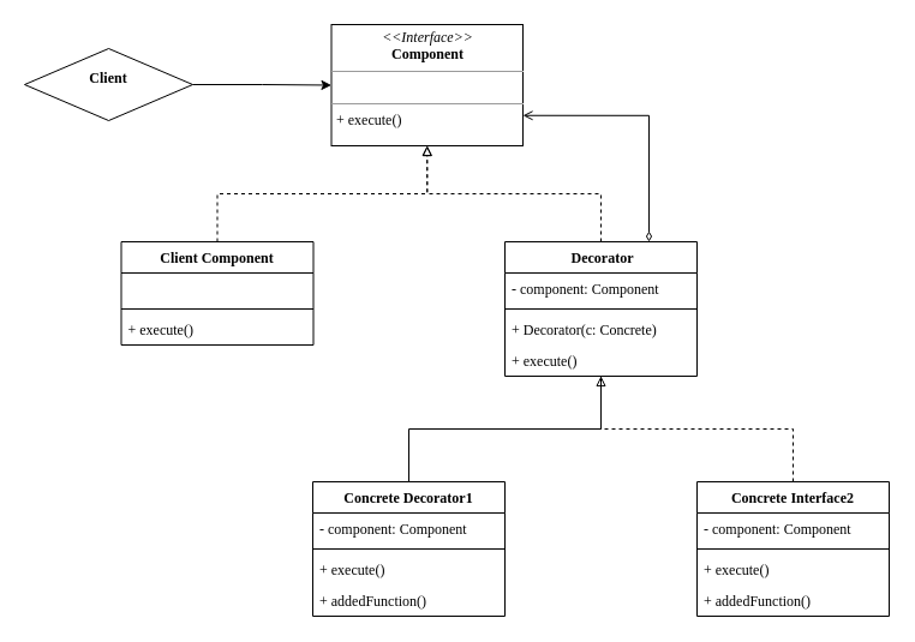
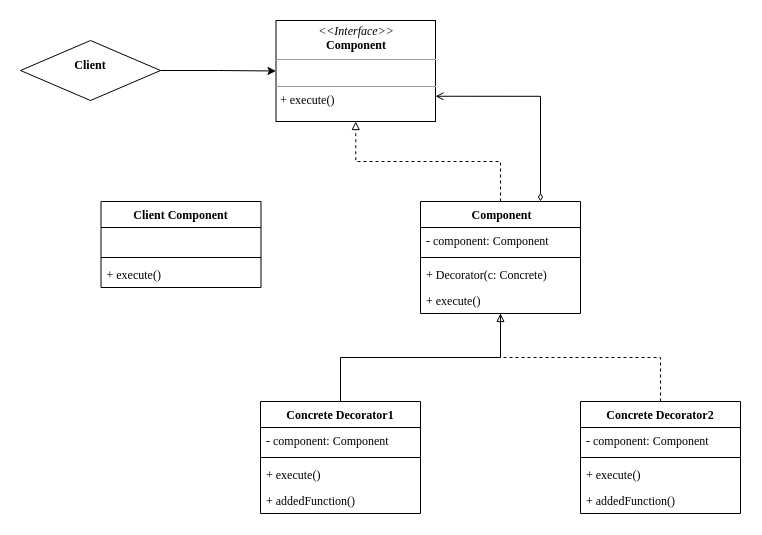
  <mxCell id="0" />
  <mxCell id="1" parent="0" />
  <mxCell id="2" style="edgeStyle=orthogonalEdgeStyle;rounded=0;orthogonalLoop=1;jettySize=auto;html=1;exitX=1;exitY=0.5;exitDx=0;exitDy=0;fontFamily=Times New Roman;" edge="1" parent="1" source="3" target="14"><mxGeometry relative="1" as="geometry" /></mxCell>
  <mxCell id="3" value="&lt;p style=&quot;margin: 0px ; margin-top: 4px ; text-align: center&quot;&gt;&lt;br&gt;&lt;b&gt;Client&lt;/b&gt;&lt;/p&gt;" style="rhombus;verticalAlign=top;align=left;overflow=fill;fontSize=12;fontFamily=Times New Roman;html=1;" vertex="1" parent="1"><mxGeometry x="20" y="40" width="140" height="60" as="geometry" /></mxCell>
- <mxCell id="4" value=" Decorator" style="swimlane;fontStyle=1;align=center;verticalAlign=top;childLayout=stackLayout;horizontal=1;startSize=26;horizontalStack=0;resizeParent=1;resizeParentMax=0;resizeLast=0;collapsible=1;marginBottom=0;fontFamily=Times New Roman;" vertex="1" parent="1"><mxGeometry x="420" y="201" width="160" height="112" as="geometry" /></mxCell>
+ <mxCell id="4" value=" Component" style="swimlane;fontStyle=1;align=center;verticalAlign=top;childLayout=stackLayout;horizontal=1;startSize=26;horizontalStack=0;resizeParent=1;resizeParentMax=0;resizeLast=0;collapsible=1;marginBottom=0;fontFamily=Times New Roman;" vertex="1" parent="1"><mxGeometry x="420" y="201" width="160" height="112" as="geometry" /></mxCell>
  <mxCell id="5" value="- component: Component" style="text;strokeColor=none;fillColor=none;align=left;verticalAlign=top;spacingLeft=4;spacingRight=4;overflow=hidden;rotatable=0;points=[[0,0.5],[1,0.5]];portConstraint=eastwest;fontFamily=Times New Roman;" vertex="1" parent="4"><mxGeometry y="26" width="160" height="26" as="geometry" /></mxCell>
  <mxCell id="6" value="" style="line;strokeWidth=1;fillColor=none;align=left;verticalAlign=middle;spacingTop=-1;spacingLeft=3;spacingRight=3;rotatable=0;labelPosition=right;points=[];portConstraint=eastwest;fontFamily=Times New Roman;" vertex="1" parent="4"><mxGeometry y="52" width="160" height="8" as="geometry" /></mxCell>
  <mxCell id="7" value="+ Decorator(c: Concrete)&#10;" style="text;strokeColor=none;fillColor=none;align=left;verticalAlign=top;spacingLeft=4;spacingRight=4;overflow=hidden;rotatable=0;points=[[0,0.5],[1,0.5]];portConstraint=eastwest;fontFamily=Times New Roman;" vertex="1" parent="4"><mxGeometry y="60" width="160" height="26" as="geometry" /></mxCell>
  <mxCell id="8" value="+ execute()&#10;" style="text;strokeColor=none;fillColor=none;align=left;verticalAlign=top;spacingLeft=4;spacingRight=4;overflow=hidden;rotatable=0;points=[[0,0.5],[1,0.5]];portConstraint=eastwest;fontFamily=Times New Roman;" vertex="1" parent="4"><mxGeometry y="86" width="160" height="26" as="geometry" /></mxCell>
  <mxCell id="9" value="Client Component" style="swimlane;fontStyle=1;align=center;verticalAlign=top;childLayout=stackLayout;horizontal=1;startSize=26;horizontalStack=0;resizeParent=1;resizeParentMax=0;resizeLast=0;collapsible=1;marginBottom=0;fontFamily=Times New Roman;" vertex="1" parent="1"><mxGeometry x="100.5" y="201" width="160" height="86" as="geometry" /></mxCell>
  <mxCell id="10" value=" " style="text;strokeColor=none;fillColor=none;align=left;verticalAlign=top;spacingLeft=4;spacingRight=4;overflow=hidden;rotatable=0;points=[[0,0.5],[1,0.5]];portConstraint=eastwest;fontFamily=Times New Roman;" vertex="1" parent="9"><mxGeometry y="26" width="160" height="26" as="geometry" /></mxCell>
  <mxCell id="11" value="" style="line;strokeWidth=1;fillColor=none;align=left;verticalAlign=middle;spacingTop=-1;spacingLeft=3;spacingRight=3;rotatable=0;labelPosition=right;points=[];portConstraint=eastwest;fontFamily=Times New Roman;" vertex="1" parent="9"><mxGeometry y="52" width="160" height="8" as="geometry" /></mxCell>
  <mxCell id="12" value="+ execute()&#10;" style="text;strokeColor=none;fillColor=none;align=left;verticalAlign=top;spacingLeft=4;spacingRight=4;overflow=hidden;rotatable=0;points=[[0,0.5],[1,0.5]];portConstraint=eastwest;fontFamily=Times New Roman;" vertex="1" parent="9"><mxGeometry y="60" width="160" height="26" as="geometry" /></mxCell>
- <mxCell id="13" style="rounded=0;orthogonalLoop=1;jettySize=auto;html=1;fontFamily=Times New Roman;entryX=0.5;entryY=1;entryDx=0;entryDy=0;exitX=0.5;exitY=0;exitDx=0;exitDy=0;endArrow=block;endFill=0;dashed=1;edgeStyle=orthogonalEdgeStyle;" edge="1" parent="1" source="9" target="14"><mxGeometry relative="1" as="geometry"><mxPoint x="130" y="171" as="sourcePoint" /><mxPoint x="271" y="171" as="targetPoint" /></mxGeometry></mxCell>
  <mxCell id="14" value="&lt;p style=&quot;margin:0px;margin-top:4px;text-align:center;&quot;&gt;&lt;i&gt;&amp;lt;&amp;lt;Interface&amp;gt;&amp;gt;&lt;/i&gt;&lt;br&gt;&lt;b&gt;Component&lt;/b&gt;&lt;/p&gt;&lt;hr size=&quot;1&quot;&gt;&lt;p style=&quot;margin:0px;margin-left:4px;&quot;&gt;&lt;br&gt;&lt;/p&gt;&lt;hr size=&quot;1&quot;&gt;&lt;p style=&quot;margin:0px;margin-left:4px;&quot;&gt;+ execute()&lt;br&gt;&lt;/p&gt;" style="verticalAlign=top;align=left;overflow=fill;fontSize=12;fontFamily=Times New Roman;html=1;" vertex="1" parent="1"><mxGeometry x="275.5" y="20" width="159.5" height="101" as="geometry" /></mxCell>
  <mxCell id="15" style="rounded=0;orthogonalLoop=1;jettySize=auto;html=1;fontFamily=Times New Roman;entryX=0.5;entryY=1;entryDx=0;entryDy=0;exitX=0.5;exitY=0;exitDx=0;exitDy=0;endArrow=block;endFill=0;dashed=1;edgeStyle=orthogonalEdgeStyle;" edge="1" parent="1" source="4" target="14"><mxGeometry relative="1" as="geometry"><mxPoint x="350.5" y="211" as="sourcePoint" /><mxPoint x="350.25" y="131" as="targetPoint" /></mxGeometry></mxCell>
  <mxCell id="16" style="rounded=0;orthogonalLoop=1;jettySize=auto;html=1;fontFamily=Times New Roman;entryX=1;entryY=0.75;entryDx=0;entryDy=0;endArrow=open;endFill=0;edgeStyle=orthogonalEdgeStyle;exitX=0.75;exitY=0;exitDx=0;exitDy=0;startArrow=diamondThin;startFill=0;targetPerimeterSpacing=0;sourcePerimeterSpacing=0;strokeWidth=1;" edge="1" parent="1" source="4" target="14"><mxGeometry relative="1" as="geometry"><mxPoint x="500" y="201" as="sourcePoint" /><mxPoint x="350.25" y="131" as="targetPoint" /></mxGeometry></mxCell>
  <mxCell id="17" style="edgeStyle=orthogonalEdgeStyle;rounded=0;orthogonalLoop=1;jettySize=auto;html=1;exitX=0.5;exitY=0;exitDx=0;exitDy=0;endArrow=none;endFill=0;" edge="1" parent="1" source="18" target="4"><mxGeometry relative="1" as="geometry" /></mxCell>
  <mxCell id="18" value="Concrete Decorator1" style="swimlane;fontStyle=1;align=center;verticalAlign=top;childLayout=stackLayout;horizontal=1;startSize=26;horizontalStack=0;resizeParent=1;resizeParentMax=0;resizeLast=0;collapsible=1;marginBottom=0;fontFamily=Times New Roman;" vertex="1" parent="1"><mxGeometry x="260" y="401" width="160" height="112" as="geometry" /></mxCell>
  <mxCell id="19" value="- component: Component" style="text;strokeColor=none;fillColor=none;align=left;verticalAlign=top;spacingLeft=4;spacingRight=4;overflow=hidden;rotatable=0;points=[[0,0.5],[1,0.5]];portConstraint=eastwest;fontFamily=Times New Roman;" vertex="1" parent="18"><mxGeometry y="26" width="160" height="26" as="geometry" /></mxCell>
  <mxCell id="20" value="" style="line;strokeWidth=1;fillColor=none;align=left;verticalAlign=middle;spacingTop=-1;spacingLeft=3;spacingRight=3;rotatable=0;labelPosition=right;points=[];portConstraint=eastwest;fontFamily=Times New Roman;" vertex="1" parent="18"><mxGeometry y="52" width="160" height="8" as="geometry" /></mxCell>
  <mxCell id="21" value="+ execute()&#10;" style="text;strokeColor=none;fillColor=none;align=left;verticalAlign=top;spacingLeft=4;spacingRight=4;overflow=hidden;rotatable=0;points=[[0,0.5],[1,0.5]];portConstraint=eastwest;fontFamily=Times New Roman;" vertex="1" parent="18"><mxGeometry y="60" width="160" height="26" as="geometry" /></mxCell>
  <mxCell id="22" value="+ addedFunction()&#10;" style="text;strokeColor=none;fillColor=none;align=left;verticalAlign=top;spacingLeft=4;spacingRight=4;overflow=hidden;rotatable=0;points=[[0,0.5],[1,0.5]];portConstraint=eastwest;fontFamily=Times New Roman;" vertex="1" parent="18"><mxGeometry y="86" width="160" height="26" as="geometry" /></mxCell>
  <mxCell id="23" style="edgeStyle=orthogonalEdgeStyle;rounded=0;orthogonalLoop=1;jettySize=auto;html=1;exitX=0.5;exitY=0;exitDx=0;exitDy=0;endArrow=block;endFill=0;dashed=1;" edge="1" parent="1" source="24" target="4"><mxGeometry relative="1" as="geometry" /></mxCell>
- <mxCell id="24" value="Concrete Interface2" style="swimlane;fontStyle=1;align=center;verticalAlign=top;childLayout=stackLayout;horizontal=1;startSize=26;horizontalStack=0;resizeParent=1;resizeParentMax=0;resizeLast=0;collapsible=1;marginBottom=0;fontFamily=Times New Roman;" vertex="1" parent="1"><mxGeometry x="580" y="401" width="160" height="112" as="geometry" /></mxCell>
+ <mxCell id="24" value="Concrete Decorator2" style="swimlane;fontStyle=1;align=center;verticalAlign=top;childLayout=stackLayout;horizontal=1;startSize=26;horizontalStack=0;resizeParent=1;resizeParentMax=0;resizeLast=0;collapsible=1;marginBottom=0;fontFamily=Times New Roman;" vertex="1" parent="1"><mxGeometry x="580" y="401" width="160" height="112" as="geometry" /></mxCell>
  <mxCell id="25" value="- component: Component" style="text;strokeColor=none;fillColor=none;align=left;verticalAlign=top;spacingLeft=4;spacingRight=4;overflow=hidden;rotatable=0;points=[[0,0.5],[1,0.5]];portConstraint=eastwest;fontFamily=Times New Roman;" vertex="1" parent="24"><mxGeometry y="26" width="160" height="26" as="geometry" /></mxCell>
  <mxCell id="26" value="" style="line;strokeWidth=1;fillColor=none;align=left;verticalAlign=middle;spacingTop=-1;spacingLeft=3;spacingRight=3;rotatable=0;labelPosition=right;points=[];portConstraint=eastwest;fontFamily=Times New Roman;" vertex="1" parent="24"><mxGeometry y="52" width="160" height="8" as="geometry" /></mxCell>
  <mxCell id="27" value="+ execute()&#10;" style="text;strokeColor=none;fillColor=none;align=left;verticalAlign=top;spacingLeft=4;spacingRight=4;overflow=hidden;rotatable=0;points=[[0,0.5],[1,0.5]];portConstraint=eastwest;fontFamily=Times New Roman;" vertex="1" parent="24"><mxGeometry y="60" width="160" height="26" as="geometry" /></mxCell>
  <mxCell id="28" value="+ addedFunction()&#10;" style="text;strokeColor=none;fillColor=none;align=left;verticalAlign=top;spacingLeft=4;spacingRight=4;overflow=hidden;rotatable=0;points=[[0,0.5],[1,0.5]];portConstraint=eastwest;fontFamily=Times New Roman;" vertex="1" parent="24"><mxGeometry y="86" width="160" height="26" as="geometry" /></mxCell>
